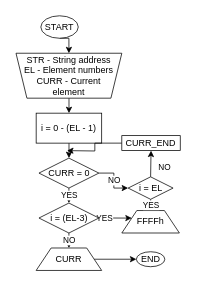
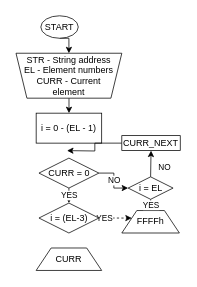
  <mxCell id="0" />
  <mxCell id="1" parent="0" />
  <mxCell id="2" style="edgeStyle=orthogonalEdgeStyle;rounded=0;orthogonalLoop=1;jettySize=auto;html=1;exitX=0.5;exitY=1;exitDx=0;exitDy=0;entryX=0.5;entryY=0;entryDx=0;entryDy=0;" edge="1" parent="1" source="3" target="5"><mxGeometry relative="1" as="geometry" /></mxCell>
  <mxCell id="3" value="START" style="ellipse;whiteSpace=wrap;html=1;" vertex="1" parent="1"><mxGeometry x="54" y="20" width="50" height="30" as="geometry" /></mxCell>
  <mxCell id="4" value="" style="edgeStyle=orthogonalEdgeStyle;rounded=0;orthogonalLoop=1;jettySize=auto;html=1;" edge="1" parent="1" source="5" target="7"><mxGeometry relative="1" as="geometry" /></mxCell>
  <mxCell id="5" value="STR - String address&lt;br&gt;EL - Element numbers&lt;br&gt;CURR - Current&lt;br&gt;element" style="verticalLabelPosition=middle;verticalAlign=middle;html=1;shape=trapezoid;perimeter=trapezoidPerimeter;whiteSpace=wrap;size=0.103;arcSize=10;flipV=1;labelPosition=center;align=center;" vertex="1" parent="1"><mxGeometry x="20.88" y="70" width="141.25" height="60" as="geometry" /></mxCell>
- <mxCell id="6" value="" style="edgeStyle=orthogonalEdgeStyle;rounded=0;orthogonalLoop=1;jettySize=auto;html=1;" edge="1" parent="1" source="7" target="10"><mxGeometry relative="1" as="geometry" /></mxCell>
  <mxCell id="7" value="i = 0 - (EL - 1)" style="whiteSpace=wrap;html=1;arcSize=10;" vertex="1" parent="1"><mxGeometry x="47.77" y="150" width="87.49" height="40" as="geometry" /></mxCell>
  <mxCell id="8" value="YES" style="edgeStyle=orthogonalEdgeStyle;rounded=0;orthogonalLoop=1;jettySize=auto;html=1;exitX=0.5;exitY=1;exitDx=0;exitDy=0;entryX=0.5;entryY=0;entryDx=0;entryDy=0;" edge="1" parent="1" source="10" target="16"><mxGeometry relative="1" as="geometry"><mxPoint x="91.5" y="280" as="targetPoint" /></mxGeometry></mxCell>
  <mxCell id="9" value="NO" style="edgeStyle=orthogonalEdgeStyle;rounded=0;orthogonalLoop=1;jettySize=auto;html=1;exitX=1;exitY=0.5;exitDx=0;exitDy=0;entryX=0;entryY=0.5;entryDx=0;entryDy=0;" edge="1" parent="1" source="10" target="19"><mxGeometry relative="1" as="geometry"><mxPoint x="169" y="230" as="targetPoint" /></mxGeometry></mxCell>
  <mxCell id="10" value="CURR = 0" style="rhombus;whiteSpace=wrap;html=1;arcSize=10;" vertex="1" parent="1"><mxGeometry x="51.51" y="210" width="80" height="40" as="geometry" /></mxCell>
- <mxCell id="11" style="edgeStyle=orthogonalEdgeStyle;rounded=0;orthogonalLoop=1;jettySize=auto;html=1;exitX=1;exitY=0.5;exitDx=0;exitDy=0;entryX=0;entryY=0.5;entryDx=0;entryDy=0;" edge="1" parent="1" source="12" target="22"><mxGeometry relative="1" as="geometry" /></mxCell>
  <mxCell id="12" value="CURR" style="shape=trapezoid;perimeter=trapezoidPerimeter;whiteSpace=wrap;html=1;fixedSize=1;" vertex="1" parent="1"><mxGeometry x="47.76" y="330" width="87.49" height="30" as="geometry" /></mxCell>
  <mxCell id="13" value="FFFFh" style="shape=trapezoid;perimeter=trapezoidPerimeter;whiteSpace=wrap;html=1;fixedSize=1;" vertex="1" parent="1"><mxGeometry x="162.13" y="280" width="76.87" height="30" as="geometry" /></mxCell>
- <mxCell id="14" value="NO" style="edgeStyle=orthogonalEdgeStyle;rounded=0;orthogonalLoop=1;jettySize=auto;html=1;exitX=0.5;exitY=1;exitDx=0;exitDy=0;entryX=0.5;entryY=0;entryDx=0;entryDy=0;" edge="1" parent="1" source="16" target="12"><mxGeometry relative="1" as="geometry"><mxPoint x="92" y="340" as="targetPoint" /></mxGeometry></mxCell>
- <mxCell id="15" value="YES" style="edgeStyle=orthogonalEdgeStyle;rounded=0;orthogonalLoop=1;jettySize=auto;html=1;exitX=1;exitY=0.5;exitDx=0;exitDy=0;entryX=0;entryY=0.25;entryDx=0;entryDy=0;" edge="1" parent="1" source="16" target="13"><mxGeometry x="-0.679" relative="1" as="geometry"><mxPoint as="offset" /></mxGeometry></mxCell>
+ <mxCell id="15" value="YES" style="edgeStyle=orthogonalEdgeStyle;rounded=0;orthogonalLoop=1;jettySize=auto;html=1;exitX=1;exitY=0.5;exitDx=0;exitDy=0;entryX=0;entryY=0.25;entryDx=0;entryDy=0;dashed=1;" edge="1" parent="1" source="16" target="13"><mxGeometry x="-0.679" relative="1" as="geometry"><mxPoint as="offset" /></mxGeometry></mxCell>
  <mxCell id="16" value="i = (EL-3)" style="rhombus;whiteSpace=wrap;html=1;" vertex="1" parent="1"><mxGeometry x="51.51" y="270" width="80" height="40" as="geometry" /></mxCell>
  <mxCell id="17" value="YES" style="edgeStyle=orthogonalEdgeStyle;rounded=0;orthogonalLoop=1;jettySize=auto;html=1;exitX=0.5;exitY=1;exitDx=0;exitDy=0;entryX=0.5;entryY=0;entryDx=0;entryDy=0;" edge="1" parent="1" source="19" target="13"><mxGeometry relative="1" as="geometry" /></mxCell>
  <mxCell id="18" value="NO" style="edgeStyle=orthogonalEdgeStyle;rounded=0;orthogonalLoop=1;jettySize=auto;html=1;exitX=0.5;exitY=0;exitDx=0;exitDy=0;entryX=0.5;entryY=1;entryDx=0;entryDy=0;" edge="1" parent="1" source="19" target="21"><mxGeometry x="-0.243" y="-18" relative="1" as="geometry"><mxPoint as="offset" /></mxGeometry></mxCell>
  <mxCell id="19" value="i = EL" style="rhombus;whiteSpace=wrap;html=1;" vertex="1" parent="1"><mxGeometry x="170.57" y="235" width="60" height="30" as="geometry" /></mxCell>
  <mxCell id="20" style="edgeStyle=orthogonalEdgeStyle;rounded=0;orthogonalLoop=1;jettySize=auto;html=1;exitX=0;exitY=0.5;exitDx=0;exitDy=0;" edge="1" parent="1" source="21"><mxGeometry relative="1" as="geometry"><mxPoint x="89" y="200" as="targetPoint" /></mxGeometry></mxCell>
- <mxCell id="21" value="CURR_END" style="rounded=0;whiteSpace=wrap;html=1;" vertex="1" parent="1"><mxGeometry x="162.13" y="180" width="78" height="20" as="geometry" /></mxCell>
- <mxCell id="22" value="END" style="ellipse;whiteSpace=wrap;html=1;" vertex="1" parent="1"><mxGeometry x="181.57" y="335" width="38" height="20" as="geometry" /></mxCell>
+ <mxCell id="21" value="CURR_NEXT" style="rounded=0;whiteSpace=wrap;html=1;" vertex="1" parent="1"><mxGeometry x="162.13" y="180" width="78" height="20" as="geometry" /></mxCell>
